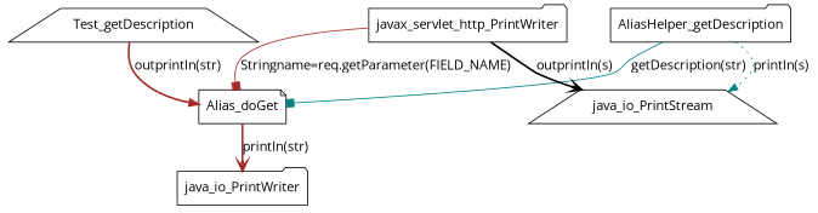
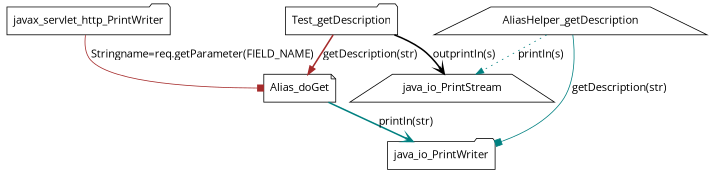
  digraph {
    fontname="Open Sans"
    node [fontname="Open Sans" shape=folder]
    edge [arrowhead=vee color=teal fontname="Open Sans" style=bold]
    java_io_PrintWriter
    Alias_doGet [shape=note]
-   Test_getDescription [shape=trapezium]
+   Test_getDescription
    java_io_PrintStream [shape=trapezium]
-   AliasHelper_getDescription
+   AliasHelper_getDescription [shape=trapezium]
    n6 [label=javax_servlet_http_PrintWriter]
-   Alias_doGet -> java_io_PrintWriter [color=brown label="println(str)"]
-   Test_getDescription -> Alias_doGet [arrowhead=normal color=brown label="outprintln(str)"]
-   n6 -> java_io_PrintStream [color=black label="outprintln(s)"]
-   AliasHelper_getDescription -> Alias_doGet [arrowhead=box label="getDescription(str)" style=solid]
+   Alias_doGet -> java_io_PrintWriter [label="println(str)"]
+   Test_getDescription -> Alias_doGet [arrowhead=normal color=brown label="getDescription(str)"]
+   Test_getDescription -> java_io_PrintStream [color=black label="outprintln(s)"]
+   AliasHelper_getDescription -> java_io_PrintWriter [arrowhead=box label="getDescription(str)" style=solid]
    AliasHelper_getDescription -> java_io_PrintStream [arrowhead=normal label="println(s)" style=dotted]
    n6 -> Alias_doGet [arrowhead=box color=brown label="Stringname=req.getParameter(FIELD_NAME)" style=solid]
  }
